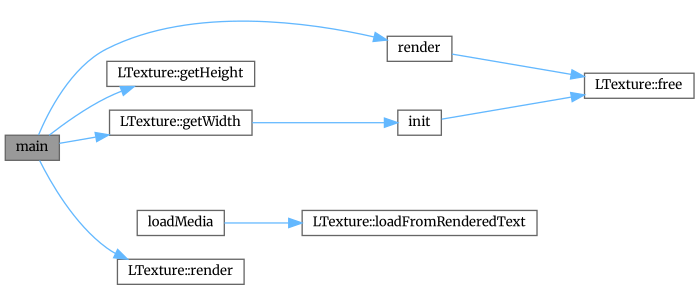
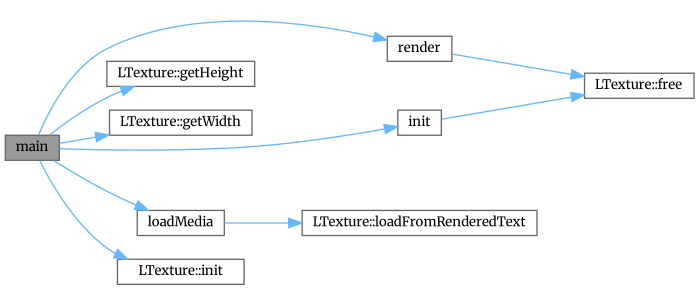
  digraph {
    fontname=Merriweather
    rankdir=LR
    node [color=grey40 fillcolor=white fontname=Merriweather fontsize=10 shape=box style=filled]
    edge [color=steelblue1 fontname=Merriweather fontsize=10 labelfontname=Helvetica labelfontsize=10 style=solid]
    n1 [color=gray40 fillcolor=grey60 fontcolor=black height=0.2 label=main width=0.4]
    n2 [height=0.2 label=render width=0.4]
    n3 [height=0.2 label="LTexture::getHeight" width=0.4]
    n4 [height=0.2 label="LTexture::getWidth" width=0.4]
    n5 [height=0.2 label=init width=0.4]
    n6 [height=0.2 label=loadMedia width=0.4]
-   n7 [height=0.2 label="LTexture::render" width=0.4]
+   n7 [height=0.2 label="LTexture::init" width=0.4]
    n8 [height=0.2 label="LTexture::free" width=0.4]
    n9 [height=0.2 label="LTexture::loadFromRenderedText" width=0.4]
    n1 -> n2
    n1 -> n3
    n1 -> n4
-   n4 -> n5
+   n1 -> n5
+   n1 -> n6
    n1 -> n7
    n2 -> n8
    n5 -> n8
    n6 -> n9
  }
